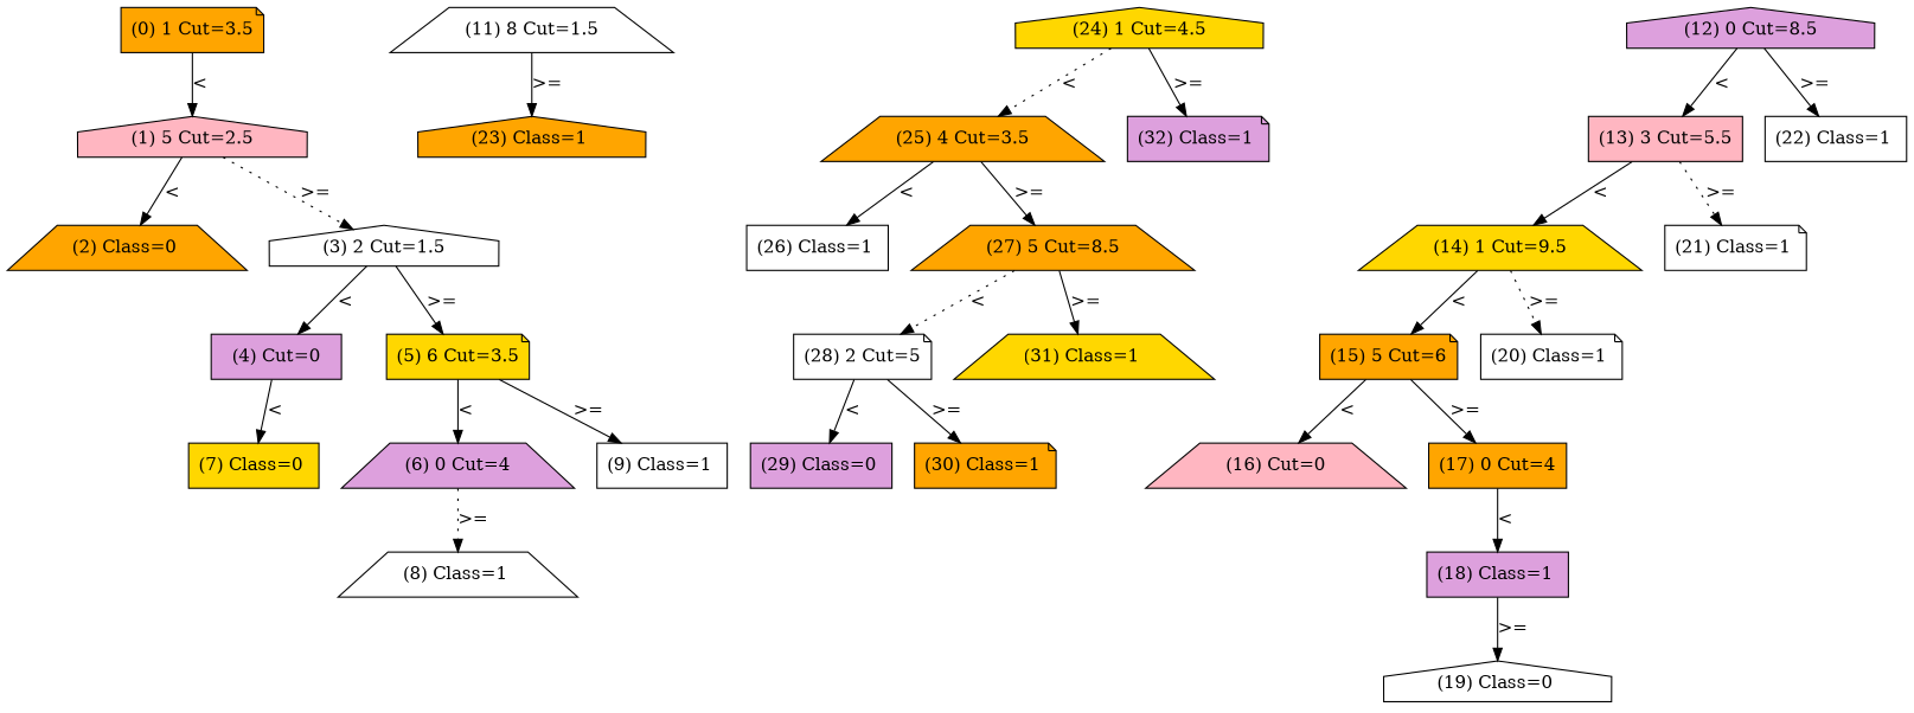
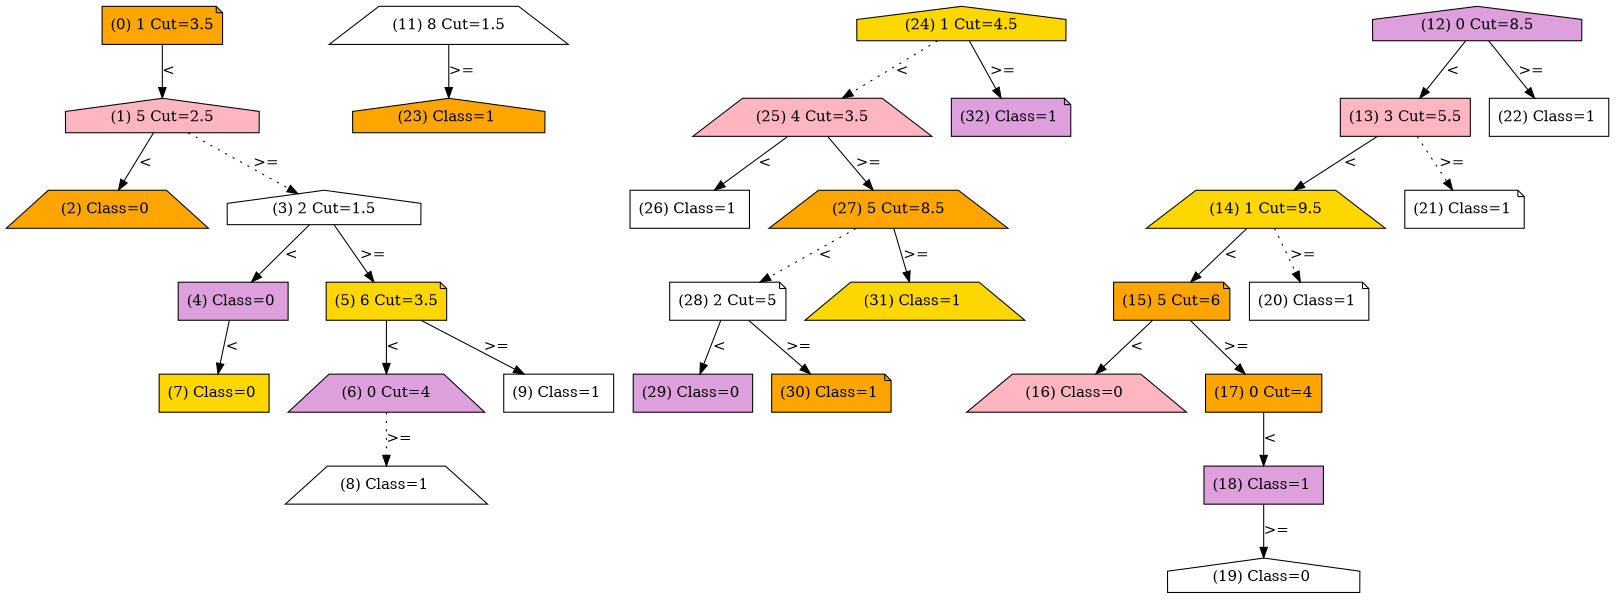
  digraph {
    node [fillcolor=white shape=trapezium style=filled]
    edge [style=solid]
    "(0) 1 Cut=3.5" [fillcolor=orange shape=note]
    "(1) 5 Cut=2.5" [fillcolor=lightpink shape=house]
    "(2) Class=0 " [fillcolor=orange]
    "(3) 2 Cut=1.5" [shape=house]
-   "(4) Class=0 " [fillcolor=plum shape=box label="(4) Cut=0"]
+   "(4) Class=0 " [fillcolor=plum shape=box]
    "(5) 6 Cut=3.5" [fillcolor=gold shape=note]
    "(11) 8 Cut=1.5"
    "(23) Class=1 " [fillcolor=orange shape=house]
    "(24) 1 Cut=4.5" [fillcolor=gold shape=house]
-   "(25) 4 Cut=3.5" [fillcolor=orange]
+   "(25) 4 Cut=3.5" [fillcolor=lightpink]
    "(32) Class=1 " [fillcolor=plum shape=note]
    "(7) Class=0 " [fillcolor=gold shape=box]
    "(6) 0 Cut=4" [fillcolor=plum]
    "(9) Class=1 " [shape=box]
    "(8) Class=1 "
    "(12) 0 Cut=8.5" [fillcolor=plum shape=house]
    "(13) 3 Cut=5.5" [fillcolor=lightpink shape=box]
    "(22) Class=1 " [shape=box]
    "(26) Class=1 " [shape=box]
    "(27) 5 Cut=8.5" [fillcolor=orange]
    "(14) 1 Cut=9.5" [fillcolor=gold]
    "(21) Class=1 " [shape=note]
    "(15) 5 Cut=6" [fillcolor=orange shape=note]
    "(20) Class=1 " [shape=note]
-   "(16) Class=0 " [fillcolor=lightpink label="(16) Cut=0"]
+   "(16) Class=0 " [fillcolor=lightpink]
    "(17) 0 Cut=4" [fillcolor=orange shape=box]
    "(18) Class=1 " [fillcolor=plum shape=box]
    "(19) Class=0 " [shape=house]
    "(28) 2 Cut=5" [shape=note]
    "(31) Class=1 " [fillcolor=gold]
    "(29) Class=0 " [fillcolor=plum shape=box]
    "(30) Class=1 " [fillcolor=orange shape=note]
    "(0) 1 Cut=3.5" -> "(1) 5 Cut=2.5" [label="<"]
    "(1) 5 Cut=2.5" -> "(2) Class=0 " [label="<"]
    "(1) 5 Cut=2.5" -> "(3) 2 Cut=1.5" [label=">=" style=dotted]
    "(3) 2 Cut=1.5" -> "(4) Class=0 " [label="<"]
    "(3) 2 Cut=1.5" -> "(5) 6 Cut=3.5" [label=">="]
    "(4) Class=0 " -> "(7) Class=0 " [label="<"]
    "(5) 6 Cut=3.5" -> "(6) 0 Cut=4" [label="<"]
    "(5) 6 Cut=3.5" -> "(9) Class=1 " [label=">="]
    "(11) 8 Cut=1.5" -> "(23) Class=1 " [label=">="]
    "(24) 1 Cut=4.5" -> "(25) 4 Cut=3.5" [label="<" style=dotted]
    "(24) 1 Cut=4.5" -> "(32) Class=1 " [label=">="]
    "(25) 4 Cut=3.5" -> "(26) Class=1 " [label="<"]
    "(25) 4 Cut=3.5" -> "(27) 5 Cut=8.5" [label=">="]
    "(6) 0 Cut=4" -> "(8) Class=1 " [label=">=" style=dotted]
    "(12) 0 Cut=8.5" -> "(13) 3 Cut=5.5" [label="<"]
    "(12) 0 Cut=8.5" -> "(22) Class=1 " [label=">="]
    "(13) 3 Cut=5.5" -> "(14) 1 Cut=9.5" [label="<"]
    "(13) 3 Cut=5.5" -> "(21) Class=1 " [label=">=" style=dotted]
    "(27) 5 Cut=8.5" -> "(28) 2 Cut=5" [label="<" style=dotted]
    "(27) 5 Cut=8.5" -> "(31) Class=1 " [label=">="]
    "(14) 1 Cut=9.5" -> "(15) 5 Cut=6" [label="<"]
    "(14) 1 Cut=9.5" -> "(20) Class=1 " [label=">=" style=dotted]
    "(15) 5 Cut=6" -> "(16) Class=0 " [label="<"]
    "(15) 5 Cut=6" -> "(17) 0 Cut=4" [label=">="]
    "(17) 0 Cut=4" -> "(18) Class=1 " [label="<"]
    "(18) Class=1 " -> "(19) Class=0 " [label=">="]
    "(28) 2 Cut=5" -> "(29) Class=0 " [label="<"]
    "(28) 2 Cut=5" -> "(30) Class=1 " [label=">="]
  }
